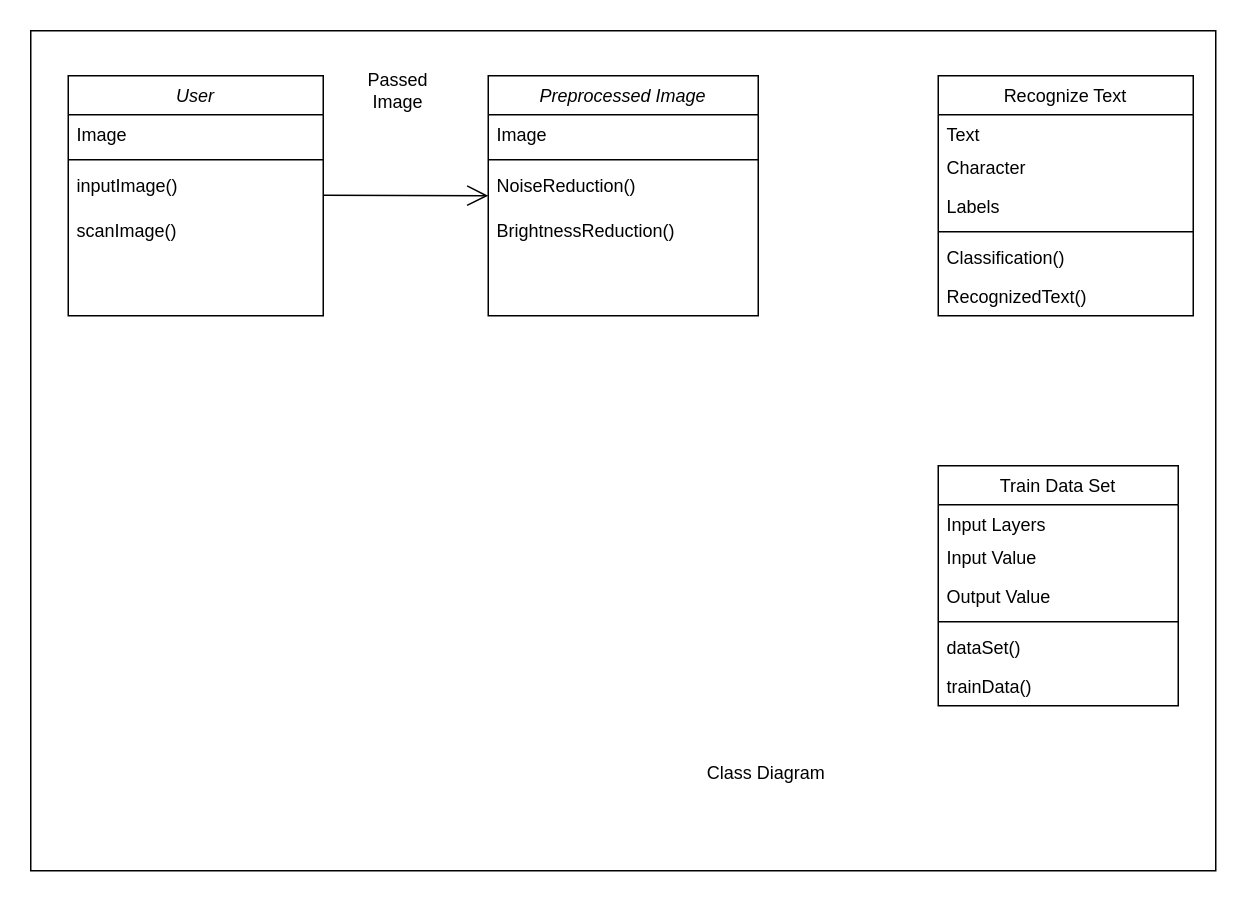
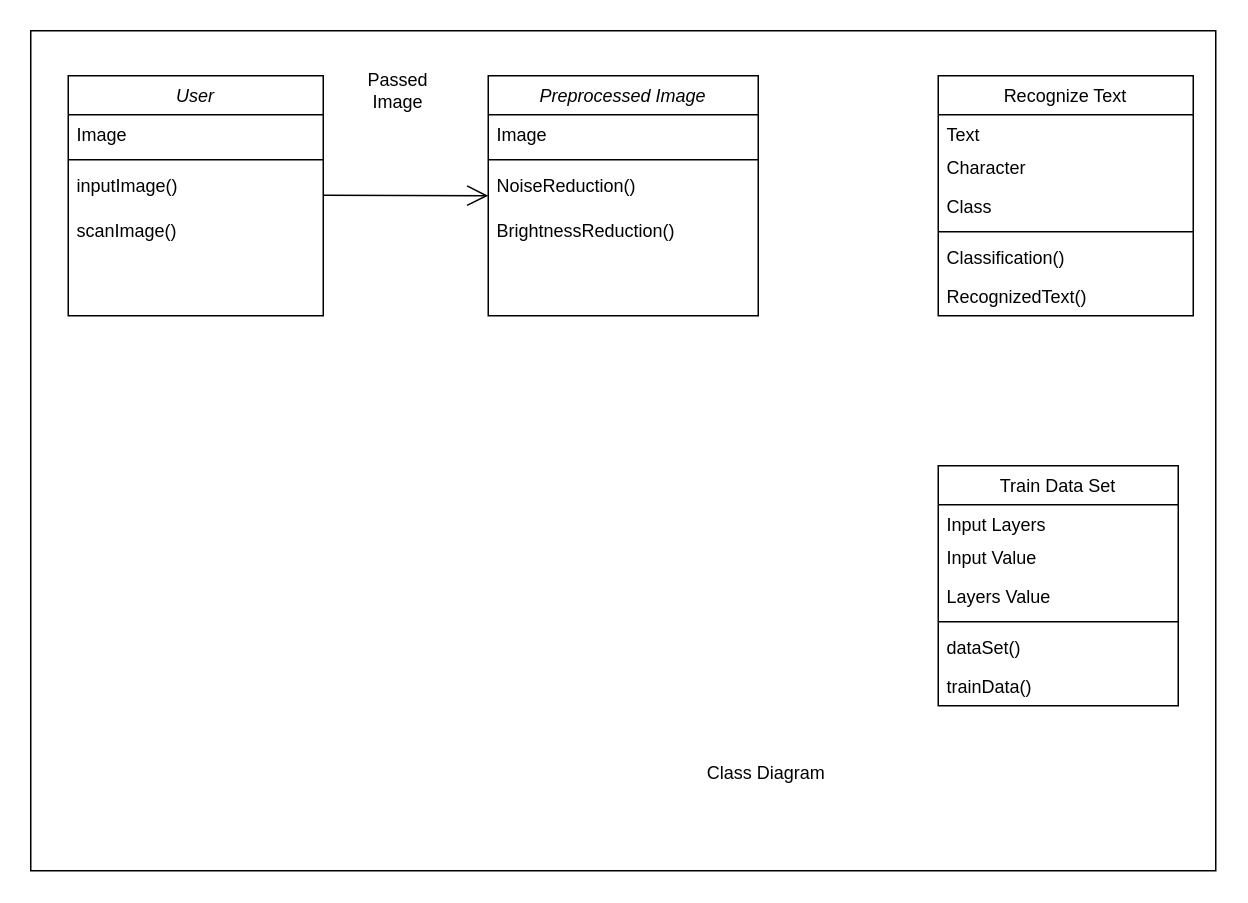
  <mxCell id="0" />
  <mxCell id="1" parent="0" />
  <mxCell id="2" value="Preprocessed Image&#10;" style="swimlane;fontStyle=2;align=center;verticalAlign=top;childLayout=stackLayout;horizontal=1;startSize=26;horizontalStack=0;resizeParent=1;resizeLast=0;collapsible=1;marginBottom=0;rounded=0;shadow=0;strokeWidth=1;" parent="1" vertex="1"><mxGeometry x="325" y="50" width="180" height="160" as="geometry"><mxRectangle x="230" y="140" width="160" height="26" as="alternateBounds" /></mxGeometry></mxCell>
  <mxCell id="3" value="Image" style="text;align=left;verticalAlign=top;spacingLeft=4;spacingRight=4;overflow=hidden;rotatable=0;points=[[0,0.5],[1,0.5]];portConstraint=eastwest;rounded=0;" parent="2" vertex="1"><mxGeometry y="26" width="180" height="26" as="geometry" /></mxCell>
  <mxCell id="4" value="" style="line;html=1;strokeWidth=1;align=left;verticalAlign=middle;spacingTop=-1;spacingLeft=3;spacingRight=3;rotatable=0;labelPosition=right;points=[];portConstraint=eastwest;rounded=0;" parent="2" vertex="1"><mxGeometry y="52" width="180" height="8" as="geometry" /></mxCell>
  <mxCell id="5" value="NoiseReduction()&#10;" style="text;align=left;verticalAlign=top;spacingLeft=4;spacingRight=4;overflow=hidden;rotatable=0;points=[[0,0.5],[1,0.5]];portConstraint=eastwest;rounded=0;" parent="2" vertex="1"><mxGeometry y="60" width="180" height="30" as="geometry" /></mxCell>
  <mxCell id="6" value="BrightnessReduction()" style="text;align=left;verticalAlign=top;spacingLeft=4;spacingRight=4;overflow=hidden;rotatable=0;points=[[0,0.5],[1,0.5]];portConstraint=eastwest;rounded=0;" parent="2" vertex="1"><mxGeometry y="90" width="180" height="30" as="geometry" /></mxCell>
  <mxCell id="7" value="Recognize Text" style="swimlane;fontStyle=0;align=center;verticalAlign=top;childLayout=stackLayout;horizontal=1;startSize=26;horizontalStack=0;resizeParent=1;resizeLast=0;collapsible=1;marginBottom=0;rounded=0;shadow=0;strokeWidth=1;" parent="1" vertex="1"><mxGeometry x="625" y="50" width="170" height="160" as="geometry"><mxRectangle x="550" y="140" width="160" height="26" as="alternateBounds" /></mxGeometry></mxCell>
  <mxCell id="8" value="Text" style="text;align=left;verticalAlign=top;spacingLeft=4;spacingRight=4;overflow=hidden;rotatable=0;points=[[0,0.5],[1,0.5]];portConstraint=eastwest;rounded=0;" parent="7" vertex="1"><mxGeometry y="26" width="170" height="22" as="geometry" /></mxCell>
  <mxCell id="9" value="Character" style="text;align=left;verticalAlign=top;spacingLeft=4;spacingRight=4;overflow=hidden;rotatable=0;points=[[0,0.5],[1,0.5]];portConstraint=eastwest;rounded=0;shadow=0;html=0;" parent="7" vertex="1"><mxGeometry y="48" width="170" height="26" as="geometry" /></mxCell>
- <mxCell id="10" value="Labels" style="text;align=left;verticalAlign=top;spacingLeft=4;spacingRight=4;overflow=hidden;rotatable=0;points=[[0,0.5],[1,0.5]];portConstraint=eastwest;rounded=0;shadow=0;html=0;" parent="7" vertex="1"><mxGeometry y="74" width="170" height="26" as="geometry" /></mxCell>
+ <mxCell id="10" value="Class" style="text;align=left;verticalAlign=top;spacingLeft=4;spacingRight=4;overflow=hidden;rotatable=0;points=[[0,0.5],[1,0.5]];portConstraint=eastwest;rounded=0;shadow=0;html=0;" parent="7" vertex="1"><mxGeometry y="74" width="170" height="26" as="geometry" /></mxCell>
  <mxCell id="11" value="" style="line;html=1;strokeWidth=1;align=left;verticalAlign=middle;spacingTop=-1;spacingLeft=3;spacingRight=3;rotatable=0;labelPosition=right;points=[];portConstraint=eastwest;rounded=0;" parent="7" vertex="1"><mxGeometry y="100" width="170" height="8" as="geometry" /></mxCell>
  <mxCell id="12" value="Classification()" style="text;align=left;verticalAlign=top;spacingLeft=4;spacingRight=4;overflow=hidden;rotatable=0;points=[[0,0.5],[1,0.5]];portConstraint=eastwest;rounded=0;" parent="7" vertex="1"><mxGeometry y="108" width="170" height="26" as="geometry" /></mxCell>
  <mxCell id="13" value="RecognizedText()" style="text;align=left;verticalAlign=top;spacingLeft=4;spacingRight=4;overflow=hidden;rotatable=0;points=[[0,0.5],[1,0.5]];portConstraint=eastwest;rounded=0;" parent="7" vertex="1"><mxGeometry y="134" width="170" height="26" as="geometry" /></mxCell>
  <mxCell id="14" value="Train Data Set" style="swimlane;fontStyle=0;align=center;verticalAlign=top;childLayout=stackLayout;horizontal=1;startSize=26;horizontalStack=0;resizeParent=1;resizeLast=0;collapsible=1;marginBottom=0;rounded=0;shadow=0;strokeWidth=1;" parent="1" vertex="1"><mxGeometry x="625" y="310" width="160" height="160" as="geometry"><mxRectangle x="550" y="140" width="160" height="26" as="alternateBounds" /></mxGeometry></mxCell>
  <mxCell id="15" value="Input Layers" style="text;align=left;verticalAlign=top;spacingLeft=4;spacingRight=4;overflow=hidden;rotatable=0;points=[[0,0.5],[1,0.5]];portConstraint=eastwest;rounded=0;" parent="14" vertex="1"><mxGeometry y="26" width="160" height="22" as="geometry" /></mxCell>
  <mxCell id="16" value="Input Value" style="text;align=left;verticalAlign=top;spacingLeft=4;spacingRight=4;overflow=hidden;rotatable=0;points=[[0,0.5],[1,0.5]];portConstraint=eastwest;rounded=0;shadow=0;html=0;" parent="14" vertex="1"><mxGeometry y="48" width="160" height="26" as="geometry" /></mxCell>
- <mxCell id="17" value="Output Value" style="text;align=left;verticalAlign=top;spacingLeft=4;spacingRight=4;overflow=hidden;rotatable=0;points=[[0,0.5],[1,0.5]];portConstraint=eastwest;rounded=0;shadow=0;html=0;" parent="14" vertex="1"><mxGeometry y="74" width="160" height="26" as="geometry" /></mxCell>
+ <mxCell id="17" value="Layers Value" style="text;align=left;verticalAlign=top;spacingLeft=4;spacingRight=4;overflow=hidden;rotatable=0;points=[[0,0.5],[1,0.5]];portConstraint=eastwest;rounded=0;shadow=0;html=0;" parent="14" vertex="1"><mxGeometry y="74" width="160" height="26" as="geometry" /></mxCell>
  <mxCell id="18" value="" style="line;html=1;strokeWidth=1;align=left;verticalAlign=middle;spacingTop=-1;spacingLeft=3;spacingRight=3;rotatable=0;labelPosition=right;points=[];portConstraint=eastwest;rounded=0;" parent="14" vertex="1"><mxGeometry y="100" width="160" height="8" as="geometry" /></mxCell>
  <mxCell id="19" value="dataSet()" style="text;align=left;verticalAlign=top;spacingLeft=4;spacingRight=4;overflow=hidden;rotatable=0;points=[[0,0.5],[1,0.5]];portConstraint=eastwest;rounded=0;" parent="14" vertex="1"><mxGeometry y="108" width="160" height="26" as="geometry" /></mxCell>
  <mxCell id="20" value="trainData()" style="text;align=left;verticalAlign=top;spacingLeft=4;spacingRight=4;overflow=hidden;rotatable=0;points=[[0,0.5],[1,0.5]];portConstraint=eastwest;rounded=0;" parent="14" vertex="1"><mxGeometry y="134" width="160" height="26" as="geometry" /></mxCell>
  <mxCell id="21" value="User" style="swimlane;fontStyle=2;align=center;verticalAlign=top;childLayout=stackLayout;horizontal=1;startSize=26;horizontalStack=0;resizeParent=1;resizeLast=0;collapsible=1;marginBottom=0;rounded=0;shadow=0;strokeWidth=1;" vertex="1" parent="1"><mxGeometry x="45" y="50" width="170" height="160" as="geometry"><mxRectangle x="230" y="140" width="160" height="26" as="alternateBounds" /></mxGeometry></mxCell>
  <mxCell id="22" value="Image" style="text;align=left;verticalAlign=top;spacingLeft=4;spacingRight=4;overflow=hidden;rotatable=0;points=[[0,0.5],[1,0.5]];portConstraint=eastwest;rounded=0;" vertex="1" parent="21"><mxGeometry y="26" width="170" height="26" as="geometry" /></mxCell>
  <mxCell id="23" value="" style="line;html=1;strokeWidth=1;align=left;verticalAlign=middle;spacingTop=-1;spacingLeft=3;spacingRight=3;rotatable=0;labelPosition=right;points=[];portConstraint=eastwest;rounded=0;" vertex="1" parent="21"><mxGeometry y="52" width="170" height="8" as="geometry" /></mxCell>
  <mxCell id="24" value="inputImage()" style="text;align=left;verticalAlign=top;spacingLeft=4;spacingRight=4;overflow=hidden;rotatable=0;points=[[0,0.5],[1,0.5]];portConstraint=eastwest;rounded=0;" vertex="1" parent="21"><mxGeometry y="60" width="170" height="30" as="geometry" /></mxCell>
  <mxCell id="25" value="scanImage()" style="text;align=left;verticalAlign=top;spacingLeft=4;spacingRight=4;overflow=hidden;rotatable=0;points=[[0,0.5],[1,0.5]];portConstraint=eastwest;rounded=0;" vertex="1" parent="21"><mxGeometry y="90" width="170" height="30" as="geometry" /></mxCell>
  <mxCell id="26" value="" style="rounded=0;whiteSpace=wrap;html=1;gradientColor=none;fillColor=none;" vertex="1" parent="1"><mxGeometry x="20" y="20" width="790" height="560" as="geometry" /></mxCell>
  <mxCell id="27" value="Class Diagram" style="text;html=1;strokeColor=none;fillColor=none;align=center;verticalAlign=middle;whiteSpace=wrap;rounded=0;" vertex="1" parent="1"><mxGeometry x="448.5" y="485" width="123" height="60" as="geometry" /></mxCell>
  <mxCell id="28" value="" style="endArrow=open;endFill=1;endSize=12;html=1;rounded=0;fontColor=default;" edge="1" parent="1"><mxGeometry width="160" relative="1" as="geometry"><mxPoint x="215" y="129.63" as="sourcePoint" /><mxPoint x="325" y="130" as="targetPoint" /></mxGeometry></mxCell>
  <mxCell id="29" value="Passed Image" style="text;html=1;strokeColor=none;fillColor=none;align=center;verticalAlign=middle;whiteSpace=wrap;rounded=0;fontColor=default;" vertex="1" parent="1"><mxGeometry x="235" y="45" width="60" height="30" as="geometry" /></mxCell>
